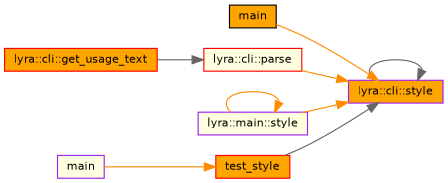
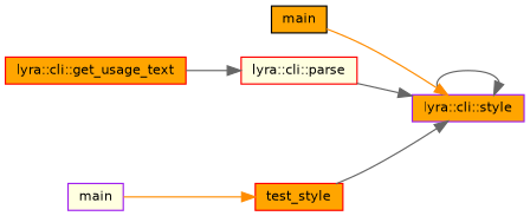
  digraph {
    rankdir=RL
    node [color=purple fillcolor=orange fontname=Helvetica fontsize=10 shape=record style=filled]
    edge [color=gray40 dir=back fontname=Helvetica fontsize=10 labelfontname=Helvetica labelfontsize=10 style=solid]
    n1 [fontcolor=black height=0.2 label="lyra::cli::style" width=0.4]
    n2 [color=black height=0.2 label=main width=0.4]
    n3 [color=red fillcolor=lightyellow height=0.2 label="lyra::cli::parse" width=0.4]
-   n4 [fillcolor=lightyellow height=0.2 label="lyra::main::style" width=0.4]
    n5 [color=red height=0.2 label=test_style width=0.4]
    n6 [color=red height=0.2 label="lyra::cli::get_usage_text" width=0.4]
    n7 [fillcolor=lightyellow height=0.2 label=main width=0.4]
    n1 -> n1
    n1 -> n2 [color=darkorange]
-   n1 -> n3 [color=darkorange]
-   n1 -> n4 [color=darkorange]
+   n1 -> n3
    n1 -> n5
    n3 -> n6
-   n4 -> n4 [color=darkorange]
    n5 -> n7 [color=darkorange]
  }
